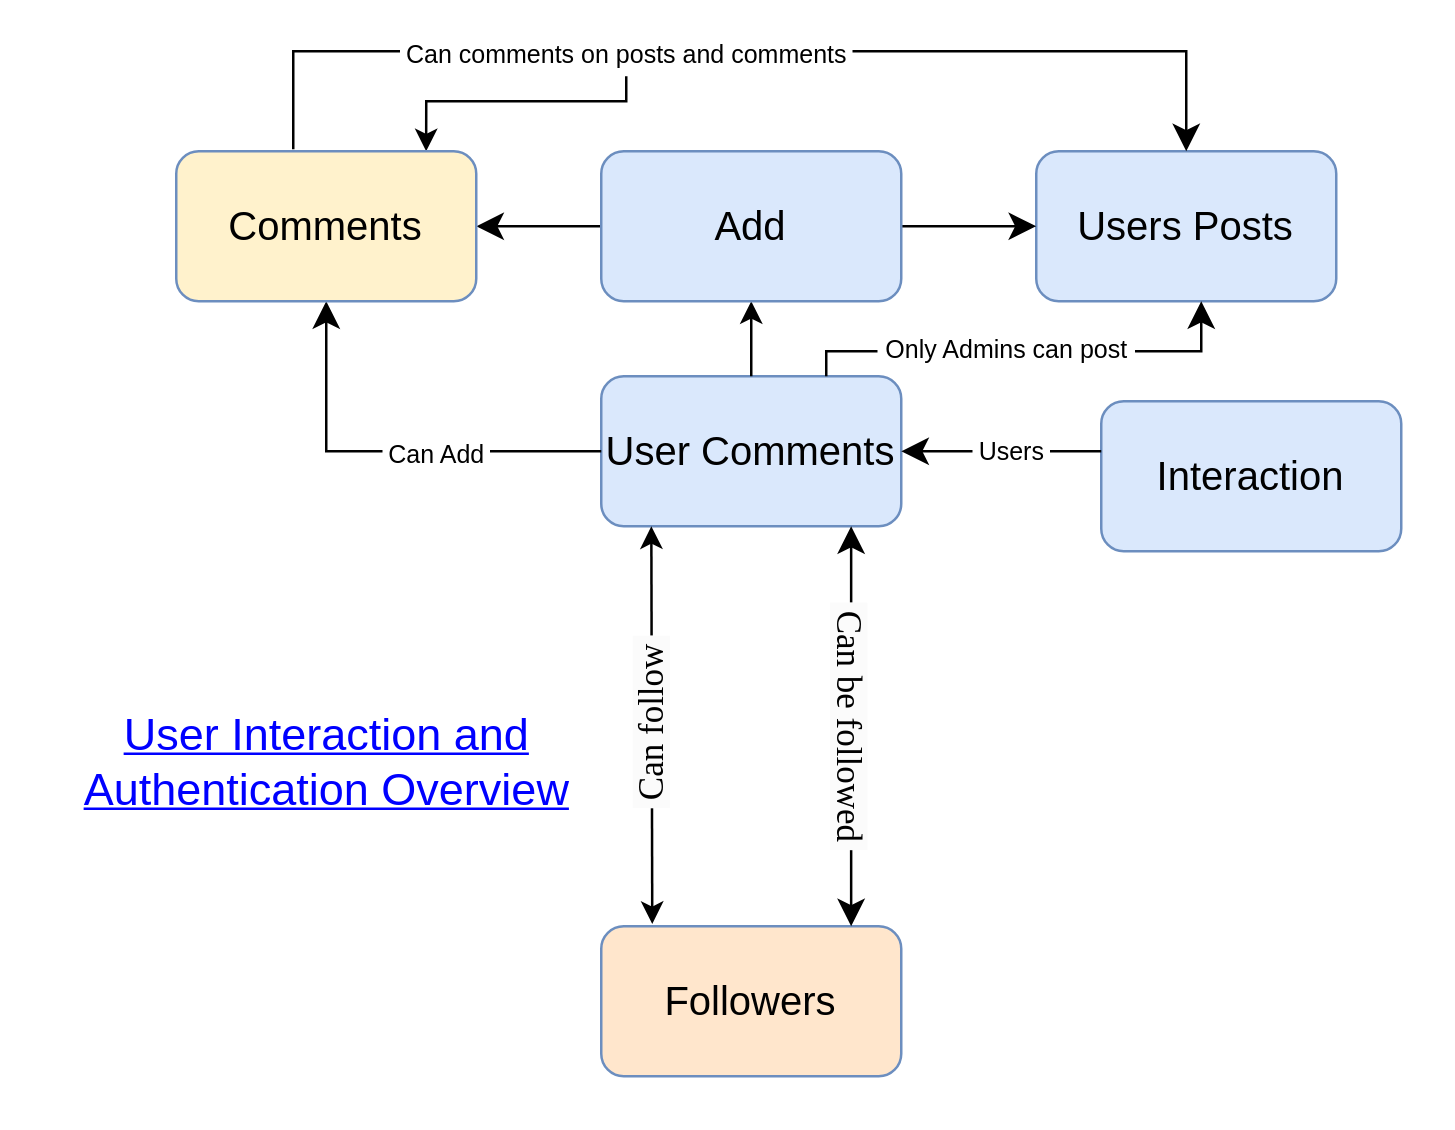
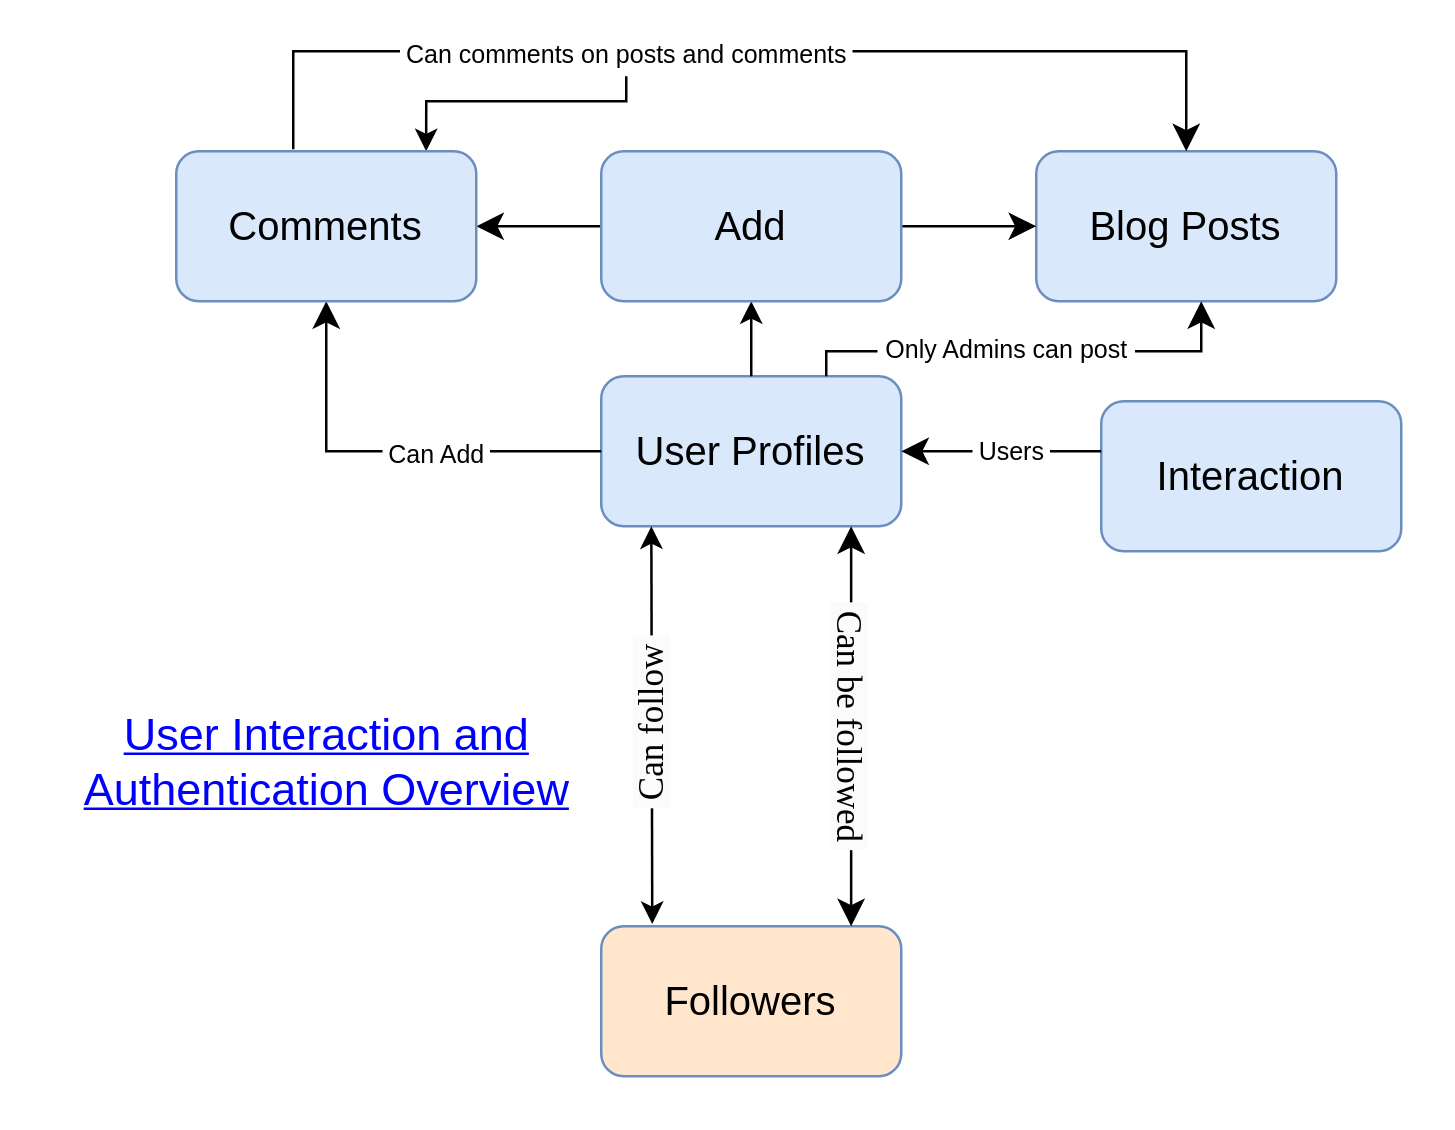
  <mxCell id="0" />
  <mxCell id="1" parent="0" />
  <mxCell id="2" value="&lt;span style=&quot;font-size: 18px;&quot;&gt;&lt;u style=&quot;font-size: 18px;&quot;&gt;User Interaction and&lt;br style=&quot;font-size: 18px;&quot;&gt;Authentication Overview&lt;/u&gt;&lt;/span&gt;" style="text;html=1;align=center;verticalAlign=middle;resizable=0;points=[];autosize=1;strokeColor=none;fillColor=none;fontSize=18;fontColor=#0000FF;" parent="1" vertex="1"><mxGeometry x="20" y="275" width="220" height="60" as="geometry" /></mxCell>
- <mxCell id="3" value="Users Posts" style="rounded=1;whiteSpace=wrap;html=1;fontSize=16;labelBackgroundColor=none;fillColor=#dae8fc;strokeColor=#6c8ebf;" parent="1" vertex="1"><mxGeometry x="414" y="60" width="120" height="60" as="geometry" /></mxCell>
- <mxCell id="4" value="User Comments" style="rounded=1;whiteSpace=wrap;html=1;fontSize=16;fillColor=#dae8fc;strokeColor=#6c8ebf;" parent="1" vertex="1"><mxGeometry x="240" y="150" width="120" height="60" as="geometry" /></mxCell>
+ <mxCell id="3" value="Blog Posts" style="rounded=1;whiteSpace=wrap;html=1;fontSize=16;labelBackgroundColor=none;fillColor=#dae8fc;strokeColor=#6c8ebf;" parent="1" vertex="1"><mxGeometry x="414" y="60" width="120" height="60" as="geometry" /></mxCell>
+ <mxCell id="4" value="User Profiles" style="rounded=1;whiteSpace=wrap;html=1;fontSize=16;fillColor=#dae8fc;strokeColor=#6c8ebf;" parent="1" vertex="1"><mxGeometry x="240" y="150" width="120" height="60" as="geometry" /></mxCell>
  <mxCell id="5" value="Followers" style="rounded=1;whiteSpace=wrap;html=1;fontSize=16;fillColor=#ffe6cc;strokeColor=#6c8ebf;" parent="1" vertex="1"><mxGeometry x="240" y="370" width="120" height="60" as="geometry" /></mxCell>
  <mxCell id="6" value="Interaction" style="rounded=1;whiteSpace=wrap;html=1;fontSize=16;fillColor=#dae8fc;strokeColor=#6c8ebf;" parent="1" vertex="1"><mxGeometry x="440" y="160" width="120" height="60" as="geometry" /></mxCell>
  <mxCell id="7" value="" style="edgeStyle=elbowEdgeStyle;elbow=vertical;endArrow=classic;html=1;curved=0;rounded=0;endSize=8;startSize=8;fontSize=16;exitX=0.39;exitY=-0.014;exitDx=0;exitDy=0;exitPerimeter=0;entryX=0.5;entryY=0;entryDx=0;entryDy=0;" parent="1" target="3" edge="1"><mxGeometry width="50" height="50" relative="1" as="geometry"><mxPoint x="116.8" y="59.16" as="sourcePoint" /><mxPoint x="480" y="130" as="targetPoint" /><Array as="points"><mxPoint x="300" y="20" /></Array></mxGeometry></mxCell>
  <mxCell id="8" value="&amp;nbsp;Can comments on posts and comments&amp;nbsp;" style="edgeLabel;html=1;align=center;verticalAlign=middle;resizable=0;points=[];fontSize=10;" parent="7" vertex="1" connectable="0"><mxGeometry x="-0.636" y="-1" relative="1" as="geometry"><mxPoint x="93" y="-1" as="offset" /></mxGeometry></mxCell>
  <mxCell id="9" value="" style="edgeStyle=orthogonalEdgeStyle;elbow=vertical;endArrow=classic;html=1;rounded=0;fontSize=16;entryX=0.833;entryY=0;entryDx=0;entryDy=0;entryPerimeter=0;" parent="1" edge="1"><mxGeometry width="50" height="50" relative="1" as="geometry"><mxPoint x="250" y="30" as="sourcePoint" /><mxPoint x="169.96" y="60" as="targetPoint" /><Array as="points"><mxPoint x="250" y="40" /><mxPoint x="170" y="40" /></Array></mxGeometry></mxCell>
  <mxCell id="10" value="" style="edgeStyle=segmentEdgeStyle;endArrow=classic;html=1;curved=0;rounded=0;endSize=8;startSize=8;fontSize=16;entryX=1;entryY=0.5;entryDx=0;entryDy=0;exitX=0;exitY=0.5;exitDx=0;exitDy=0;" parent="1" edge="1"><mxGeometry width="50" height="50" relative="1" as="geometry"><mxPoint x="240" y="90" as="sourcePoint" /><mxPoint x="190" y="90" as="targetPoint" /></mxGeometry></mxCell>
  <mxCell id="11" value="" style="edgeStyle=segmentEdgeStyle;endArrow=classic;html=1;curved=0;rounded=0;endSize=8;startSize=8;fontSize=16;entryX=0;entryY=0.5;entryDx=0;entryDy=0;" parent="1" target="3" edge="1"><mxGeometry width="50" height="50" relative="1" as="geometry"><mxPoint x="360" y="90" as="sourcePoint" /><mxPoint x="400" y="90" as="targetPoint" /></mxGeometry></mxCell>
  <mxCell id="12" value="" style="edgeStyle=segmentEdgeStyle;endArrow=classic;html=1;curved=0;rounded=0;fontSize=16;entryX=0.5;entryY=1;entryDx=0;entryDy=0;" parent="1" edge="1"><mxGeometry width="50" height="50" relative="1" as="geometry"><mxPoint x="300" y="150" as="sourcePoint" /><mxPoint x="300" y="120" as="targetPoint" /></mxGeometry></mxCell>
  <mxCell id="13" value="" style="edgeStyle=segmentEdgeStyle;endArrow=classic;html=1;curved=0;rounded=0;fontSize=16;entryX=0.167;entryY=1;entryDx=0;entryDy=0;entryPerimeter=0;endFill=1;startArrow=classic;startFill=1;exitX=0.17;exitY=-0.015;exitDx=0;exitDy=0;exitPerimeter=0;" parent="1" target="4" edge="1" source="5"><mxGeometry width="50" height="50" relative="1" as="geometry"><mxPoint x="260" y="340" as="sourcePoint" /><mxPoint x="270" y="240" as="targetPoint" /><Array as="points" /></mxGeometry></mxCell>
  <mxCell id="14" value="&lt;span style=&quot;background-color: rgb(251, 251, 251); font-size: 14px;&quot;&gt;&amp;nbsp;Can follow&amp;nbsp;&lt;/span&gt;" style="edgeLabel;html=1;align=center;verticalAlign=middle;resizable=0;points=[];fontSize=14;rotation=270;fontFamily=Verdana;" parent="13" vertex="1" connectable="0"><mxGeometry x="0.324" relative="1" as="geometry"><mxPoint y="26" as="offset" /></mxGeometry></mxCell>
  <mxCell id="15" value="" style="edgeStyle=segmentEdgeStyle;endArrow=classic;html=1;curved=0;rounded=0;endSize=8;startSize=8;fontSize=16;entryX=0.833;entryY=1;entryDx=0;entryDy=0;entryPerimeter=0;startArrow=classic;startFill=1;exitX=0.833;exitY=0;exitDx=0;exitDy=0;exitPerimeter=0;" parent="1" source="5" target="4" edge="1"><mxGeometry width="50" height="50" relative="1" as="geometry"><mxPoint x="340" y="350" as="sourcePoint" /><mxPoint x="400" y="260" as="targetPoint" /></mxGeometry></mxCell>
  <mxCell id="16" value="&lt;span style=&quot;background-color: rgb(251, 251, 251); font-size: 14px;&quot;&gt;&amp;nbsp;Can be followed&amp;nbsp;&lt;/span&gt;" style="edgeLabel;html=1;align=center;verticalAlign=middle;resizable=0;points=[];fontSize=14;rotation=90;fontFamily=Verdana;" parent="15" vertex="1" connectable="0"><mxGeometry x="0.2" relative="1" as="geometry"><mxPoint y="16" as="offset" /></mxGeometry></mxCell>
  <mxCell id="17" value="" style="edgeStyle=segmentEdgeStyle;endArrow=classic;html=1;curved=0;rounded=0;endSize=8;startSize=8;fontSize=16;entryX=0.5;entryY=1;entryDx=0;entryDy=0;exitX=0;exitY=0.5;exitDx=0;exitDy=0;" parent="1" source="4" edge="1"><mxGeometry width="50" height="50" relative="1" as="geometry"><mxPoint x="320" y="200" as="sourcePoint" /><mxPoint x="130" y="120" as="targetPoint" /></mxGeometry></mxCell>
  <mxCell id="18" value="&amp;nbsp;Can Add&amp;nbsp;" style="edgeLabel;html=1;align=center;verticalAlign=middle;resizable=0;points=[];fontSize=10;" parent="17" vertex="1" connectable="0"><mxGeometry x="-0.076" relative="1" as="geometry"><mxPoint x="12" as="offset" /></mxGeometry></mxCell>
  <mxCell id="19" value="" style="edgeStyle=segmentEdgeStyle;endArrow=classic;html=1;curved=0;rounded=0;endSize=8;startSize=8;fontSize=16;exitX=0.75;exitY=0;exitDx=0;exitDy=0;" parent="1" source="4" edge="1"><mxGeometry width="50" height="50" relative="1" as="geometry"><mxPoint x="330" y="130" as="sourcePoint" /><mxPoint x="480" y="120" as="targetPoint" /><Array as="points"><mxPoint x="330" y="140" /><mxPoint x="480" y="140" /></Array></mxGeometry></mxCell>
  <mxCell id="20" value="&amp;nbsp;Only Admins can post&amp;nbsp;" style="edgeLabel;html=1;align=center;verticalAlign=middle;resizable=0;points=[];fontSize=10;fontFamily=Helvetica;" parent="19" vertex="1" connectable="0"><mxGeometry x="-0.217" y="2" relative="1" as="geometry"><mxPoint x="11" as="offset" /></mxGeometry></mxCell>
  <mxCell id="21" value="&amp;nbsp;Users&amp;nbsp;" style="edgeStyle=segmentEdgeStyle;endArrow=classic;html=1;curved=0;rounded=0;endSize=8;startSize=8;fontSize=10;entryX=1;entryY=0.5;entryDx=0;entryDy=0;" parent="1" target="4" edge="1"><mxGeometry x="-0.11" width="50" height="50" relative="1" as="geometry"><mxPoint x="440" y="180" as="sourcePoint" /><mxPoint x="430" y="210" as="targetPoint" /><Array as="points"><mxPoint x="440" y="180" /></Array><mxPoint as="offset" /></mxGeometry></mxCell>
- <mxCell id="22" value="Comments" style="rounded=1;whiteSpace=wrap;html=1;fontSize=16;fillColor=#fff2cc;strokeColor=#6c8ebf;" parent="1" vertex="1"><mxGeometry x="70" y="60" width="120" height="60" as="geometry" /></mxCell>
+ <mxCell id="22" value="Comments" style="rounded=1;whiteSpace=wrap;html=1;fontSize=16;fillColor=#dae8fc;strokeColor=#6c8ebf;" parent="1" vertex="1"><mxGeometry x="70" y="60" width="120" height="60" as="geometry" /></mxCell>
  <mxCell id="23" value="Add" style="rounded=1;whiteSpace=wrap;html=1;fontSize=16;fillColor=#dae8fc;strokeColor=#6c8ebf;" parent="1" vertex="1"><mxGeometry x="240" y="60" width="120" height="60" as="geometry" /></mxCell>
